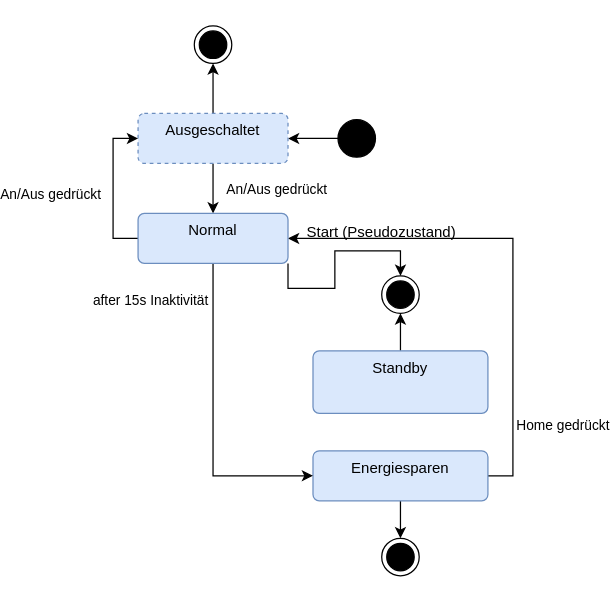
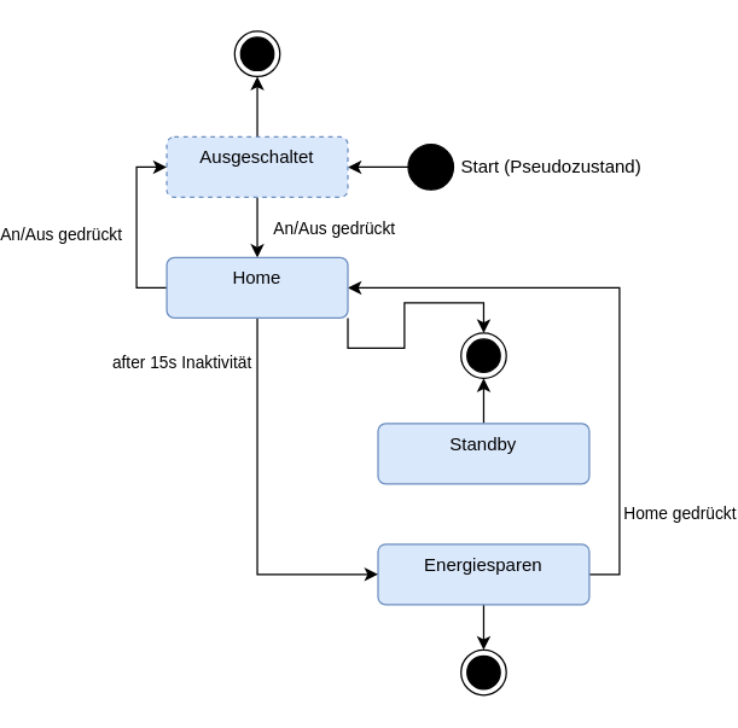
  <mxCell id="0" />
  <mxCell id="1" parent="0" />
  <mxCell id="2" style="edgeStyle=orthogonalEdgeStyle;rounded=0;orthogonalLoop=1;jettySize=auto;html=1;" parent="1" source="3" target="7" edge="1"><mxGeometry relative="1" as="geometry" /></mxCell>
  <mxCell id="3" value="" style="ellipse;fillColor=strokeColor;html=1;" parent="1" vertex="1"><mxGeometry x="180" y="95" width="30" height="30" as="geometry" /></mxCell>
  <mxCell id="4" style="edgeStyle=orthogonalEdgeStyle;rounded=0;orthogonalLoop=1;jettySize=auto;html=1;entryX=0.5;entryY=0;entryDx=0;entryDy=0;" parent="1" source="7" target="17" edge="1"><mxGeometry relative="1" as="geometry" /></mxCell>
  <mxCell id="5" value="An/Aus gedrückt" style="edgeLabel;html=1;align=center;verticalAlign=middle;resizable=0;points=[];" parent="4" vertex="1" connectable="0"><mxGeometry x="-0.09" y="2" relative="1" as="geometry"><mxPoint x="48" y="2" as="offset" /></mxGeometry></mxCell>
  <mxCell id="6" style="edgeStyle=orthogonalEdgeStyle;rounded=0;orthogonalLoop=1;jettySize=auto;html=1;" edge="1" parent="1" source="7" target="18"><mxGeometry relative="1" as="geometry" /></mxCell>
  <mxCell id="7" value="Ausgeschaltet" style="html=1;align=center;verticalAlign=top;rounded=1;absoluteArcSize=1;arcSize=10;dashed=1;whiteSpace=wrap;fillColor=#dae8fc;strokeColor=#6c8ebf;" parent="1" vertex="1"><mxGeometry x="20" y="90" width="120" height="40" as="geometry" /></mxCell>
- <mxCell id="8" value="Start (Pseudozustand)" style="text;html=1;strokeColor=none;fillColor=none;align=center;verticalAlign=middle;whiteSpace=wrap;rounded=0;" parent="1" vertex="1"><mxGeometry x="150" y="170" width="130" height="30" as="geometry" /></mxCell>
+ <mxCell id="8" value="Start (Pseudozustand)" style="text;html=1;strokeColor=none;fillColor=none;align=center;verticalAlign=middle;whiteSpace=wrap;rounded=0;" parent="1" vertex="1"><mxGeometry x="210" y="95" width="130" height="30" as="geometry" /></mxCell>
  <mxCell id="9" style="edgeStyle=orthogonalEdgeStyle;rounded=0;orthogonalLoop=1;jettySize=auto;html=1;" edge="1" parent="1" source="10" target="19"><mxGeometry relative="1" as="geometry" /></mxCell>
- <mxCell id="10" value="Standby" style="html=1;align=center;verticalAlign=top;rounded=1;absoluteArcSize=1;arcSize=10;dashed=0;whiteSpace=wrap;fillColor=#dae8fc;strokeColor=#6c8ebf;" parent="1" vertex="1"><mxGeometry x="160" y="280" width="140" height="50" as="geometry" /></mxCell>
+ <mxCell id="10" value="Standby" style="html=1;align=center;verticalAlign=top;rounded=1;absoluteArcSize=1;arcSize=10;dashed=0;whiteSpace=wrap;fillColor=#dae8fc;strokeColor=#6c8ebf;" parent="1" vertex="1"><mxGeometry x="160" y="280" width="140" height="40" as="geometry" /></mxCell>
  <mxCell id="11" value="Home gedrückt" style="edgeStyle=orthogonalEdgeStyle;rounded=0;orthogonalLoop=1;jettySize=auto;html=1;entryX=1;entryY=0.5;entryDx=0;entryDy=0;exitX=1;exitY=0.5;exitDx=0;exitDy=0;" parent="1" source="13" target="17" edge="1"><mxGeometry x="-0.692" y="-40" relative="1" as="geometry"><mxPoint as="offset" /></mxGeometry></mxCell>
  <mxCell id="12" style="edgeStyle=orthogonalEdgeStyle;rounded=0;orthogonalLoop=1;jettySize=auto;html=1;" edge="1" parent="1" source="13" target="20"><mxGeometry relative="1" as="geometry" /></mxCell>
  <mxCell id="13" value="Energiesparen" style="html=1;align=center;verticalAlign=top;rounded=1;absoluteArcSize=1;arcSize=10;dashed=0;whiteSpace=wrap;fillColor=#dae8fc;strokeColor=#6c8ebf;" parent="1" vertex="1"><mxGeometry x="160" y="360" width="140" height="40" as="geometry" /></mxCell>
  <mxCell id="14" value="An/Aus gedrückt" style="edgeStyle=orthogonalEdgeStyle;rounded=0;orthogonalLoop=1;jettySize=auto;html=1;entryX=0;entryY=0.5;entryDx=0;entryDy=0;exitX=0;exitY=0.5;exitDx=0;exitDy=0;" parent="1" source="17" target="7" edge="1"><mxGeometry x="-0.076" y="50" relative="1" as="geometry"><mxPoint as="offset" /></mxGeometry></mxCell>
  <mxCell id="15" value="after 15s Inaktivität" style="edgeStyle=orthogonalEdgeStyle;rounded=0;orthogonalLoop=1;jettySize=auto;html=1;exitX=0.5;exitY=1;exitDx=0;exitDy=0;entryX=0;entryY=0.5;entryDx=0;entryDy=0;" parent="1" source="17" target="13" edge="1"><mxGeometry x="-0.76" y="-50" relative="1" as="geometry"><mxPoint as="offset" /></mxGeometry></mxCell>
  <mxCell id="16" style="edgeStyle=orthogonalEdgeStyle;rounded=0;orthogonalLoop=1;jettySize=auto;html=1;exitX=1;exitY=1;exitDx=0;exitDy=0;" edge="1" parent="1" source="17" target="19"><mxGeometry relative="1" as="geometry" /></mxCell>
- <mxCell id="17" value="Normal" style="html=1;align=center;verticalAlign=top;rounded=1;absoluteArcSize=1;arcSize=10;dashed=0;whiteSpace=wrap;fillColor=#dae8fc;strokeColor=#6c8ebf;" parent="1" vertex="1"><mxGeometry x="20" y="170" width="120" height="40" as="geometry" /></mxCell>
+ <mxCell id="17" value="Home" style="html=1;align=center;verticalAlign=top;rounded=1;absoluteArcSize=1;arcSize=10;dashed=0;whiteSpace=wrap;fillColor=#dae8fc;strokeColor=#6c8ebf;" parent="1" vertex="1"><mxGeometry x="20" y="170" width="120" height="40" as="geometry" /></mxCell>
  <mxCell id="18" value="" style="ellipse;html=1;shape=endState;fillColor=strokeColor;" vertex="1" parent="1"><mxGeometry x="65" y="20" width="30" height="30" as="geometry" /></mxCell>
  <mxCell id="19" value="" style="ellipse;html=1;shape=endState;fillColor=strokeColor;" vertex="1" parent="1"><mxGeometry x="215" y="220" width="30" height="30" as="geometry" /></mxCell>
  <mxCell id="20" value="" style="ellipse;html=1;shape=endState;fillColor=strokeColor;" vertex="1" parent="1"><mxGeometry x="215" y="430" width="30" height="30" as="geometry" /></mxCell>
